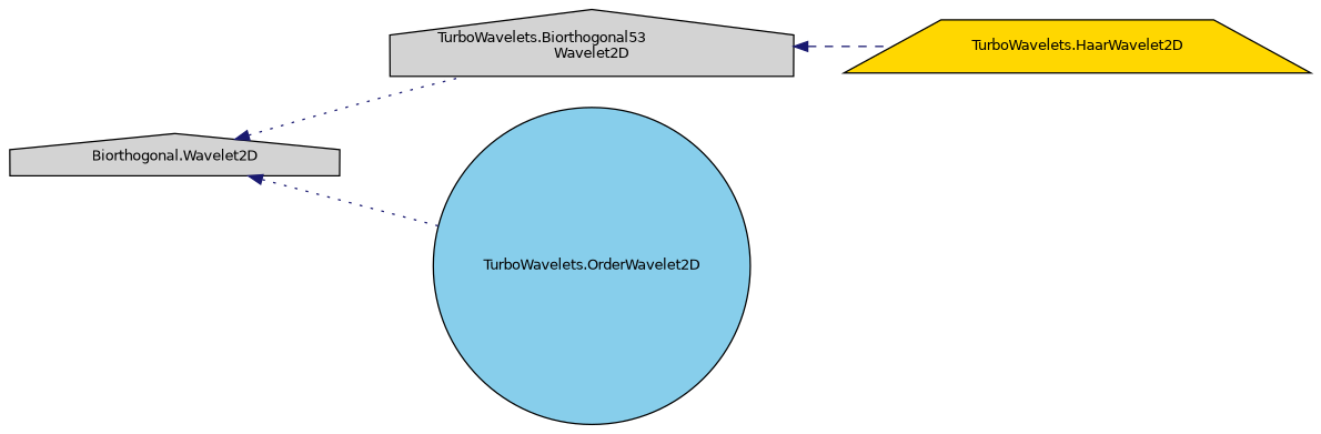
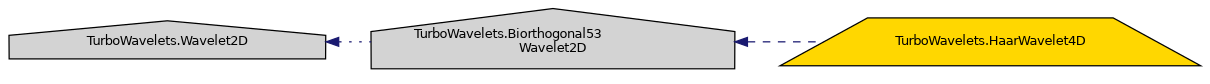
  digraph {
    rankdir=LR
    node [color=black fillcolor=lightgrey fontname=Helvetica fontsize=10 shape=house style=filled]
    edge [color=midnightblue dir=back fontname=Helvetica fontsize=10 labelfontname=Helvetica labelfontsize=10 style=dotted]
-   n1 [height=0.2 label="Biorthogonal.Wavelet2D" width=0.4]
+   n1 [height=0.2 label="TurboWavelets.Wavelet2D" width=0.4]
    n2 [height=0.2 label="TurboWavelets.Biorthogonal53\lWavelet2D" width=0.4]
-   n3 [fillcolor=skyblue height=0.2 label="TurboWavelets.OrderWavelet2D" shape=circle width=0.4]
-   n4 [fillcolor=gold height=0.2 label="TurboWavelets.HaarWavelet2D" shape=trapezium width=0.4]
+   n4 [fillcolor=gold height=0.2 label="TurboWavelets.HaarWavelet4D" shape=trapezium width=0.4]
    n1 -> n2
-   n1 -> n3
    n2 -> n4 [style=dashed]
  }
